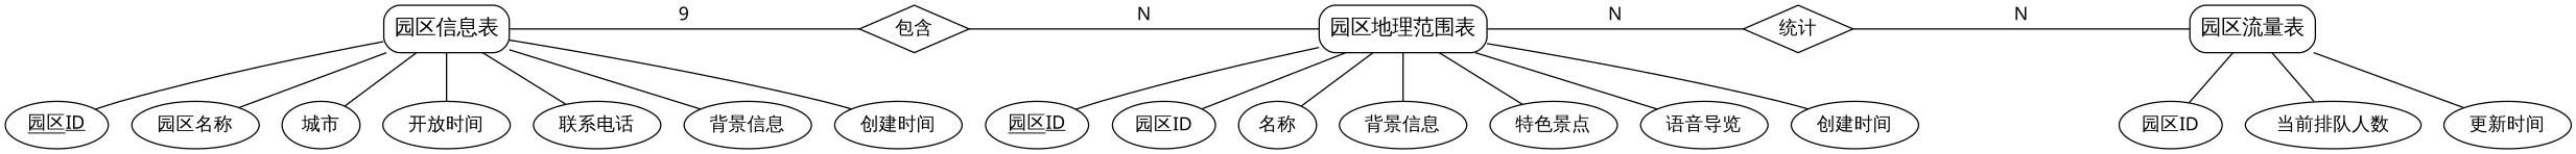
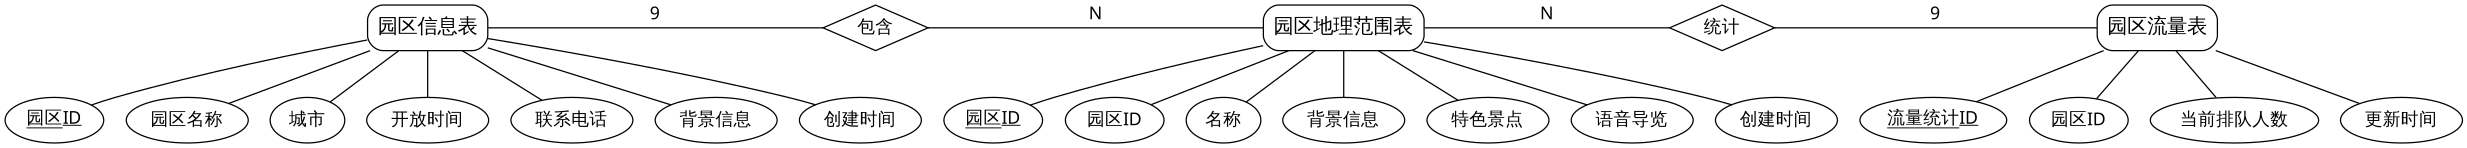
  digraph {
    splines=spline
    node [fillcolor=white fontname="Microsoft YaHei" fontsize=14 shape=ellipse style=filled]
    edge [color=black dir=none fontname="Microsoft YaHei" fontsize=14]
    n1 [fontsize=16 label="园区信息表" shape=box style="rounded,filled"]
    n2 [label=<<u>园区ID</u>>]
    n3 [label="园区名称"]
    n4 [label="城市"]
    n5 [label="开放时间"]
    n6 [label="联系电话"]
    n7 [label="背景信息"]
    n8 [label="创建时间"]
    n9 [label="包含" shape=diamond]
    n10 [fontsize=16 label="园区地理范围表" shape=box style="rounded,filled"]
    n11 [label=<<u>园区ID</u>>]
    n12 [label="园区ID"]
    n13 [label="名称"]
    n14 [label="背景信息"]
    n15 [label="特色景点"]
    n16 [label="语音导览"]
    n17 [label="创建时间"]
    n18 [label="统计" shape=diamond]
    n19 [fontsize=16 label="园区流量表" shape=box style="rounded,filled"]
+   n20 [label=<<u>流量统计ID</u>>]
    n21 [label="园区ID"]
    n22 [label="当前排队人数"]
    n23 [label="更新时间"]
    n1 -> n2
    n1 -> n3
    n1 -> n4
    n1 -> n5
    n1 -> n6
    n1 -> n7
    n1 -> n8
    n1 -> n9 [constraint=false label=9]
    n9 -> n10 [constraint=false label=N]
    n10 -> n11
    n10 -> n12
    n10 -> n13
    n10 -> n14
    n10 -> n15
    n10 -> n16
    n10 -> n17
    n10 -> n18 [constraint=false label=N]
-   n18 -> n19 [constraint=false label=N]
+   n18 -> n19 [constraint=false label=9]
+   n19 -> n20
    n19 -> n21
    n19 -> n22
    n19 -> n23
  }
